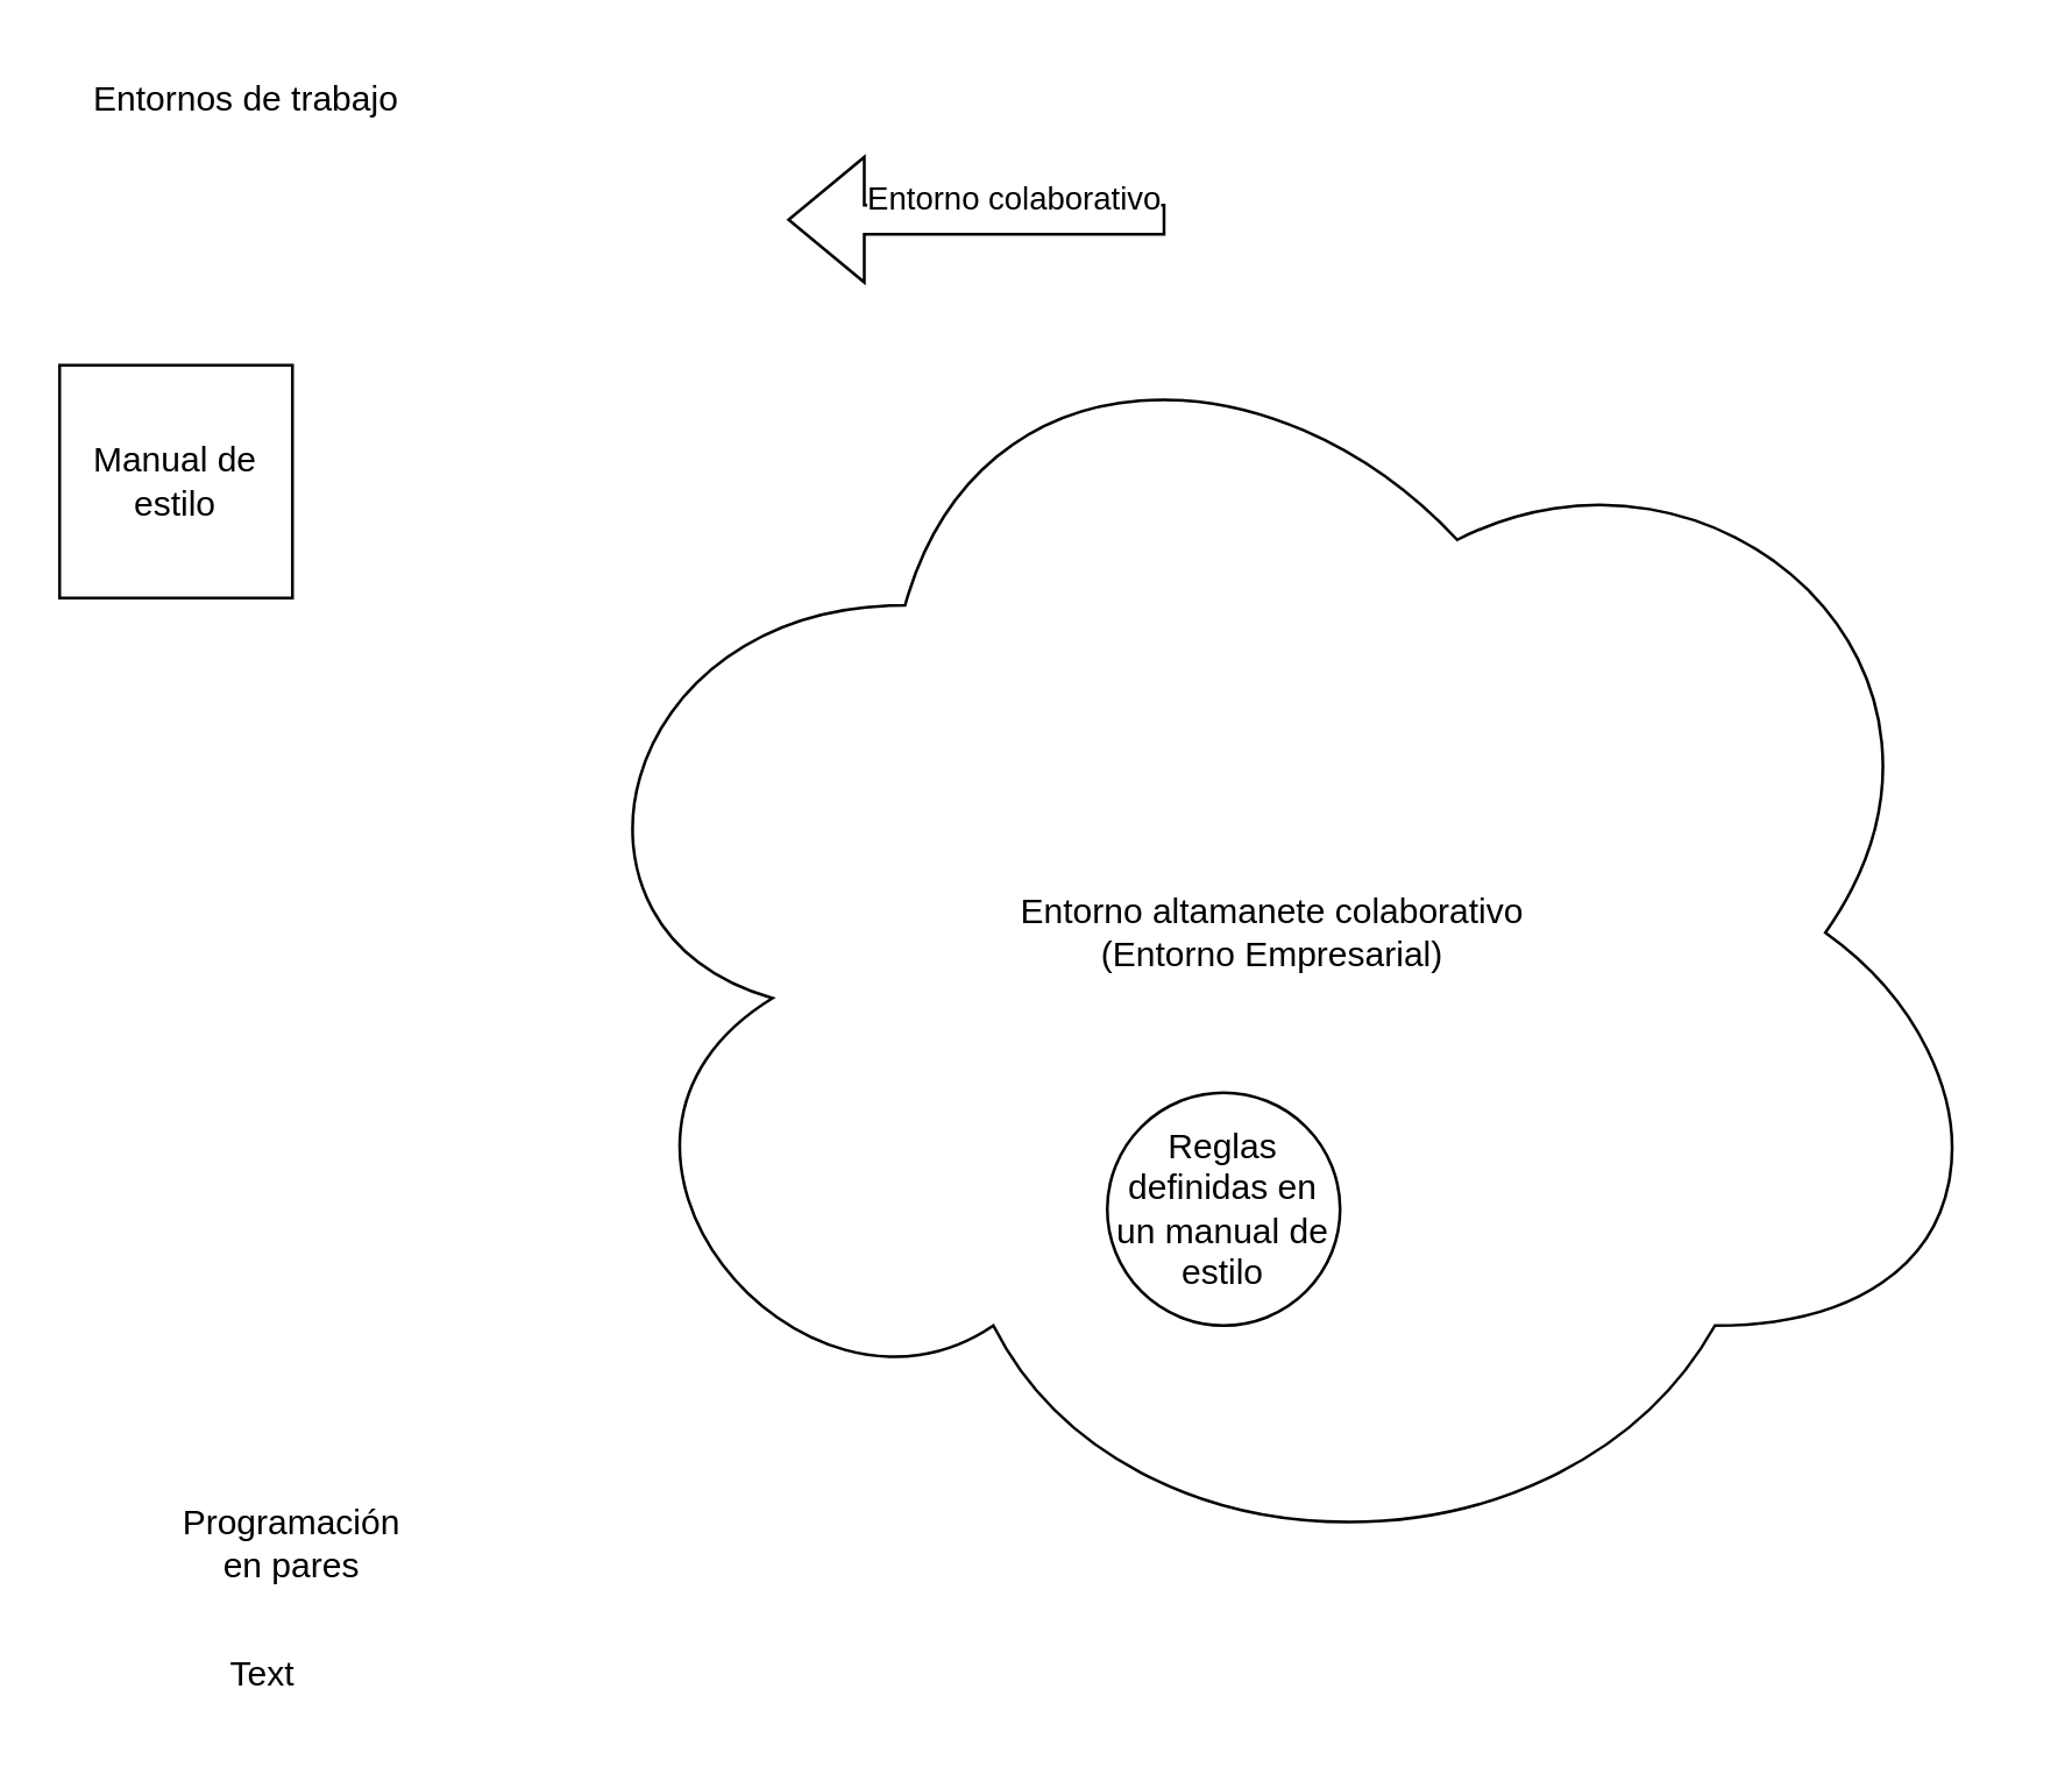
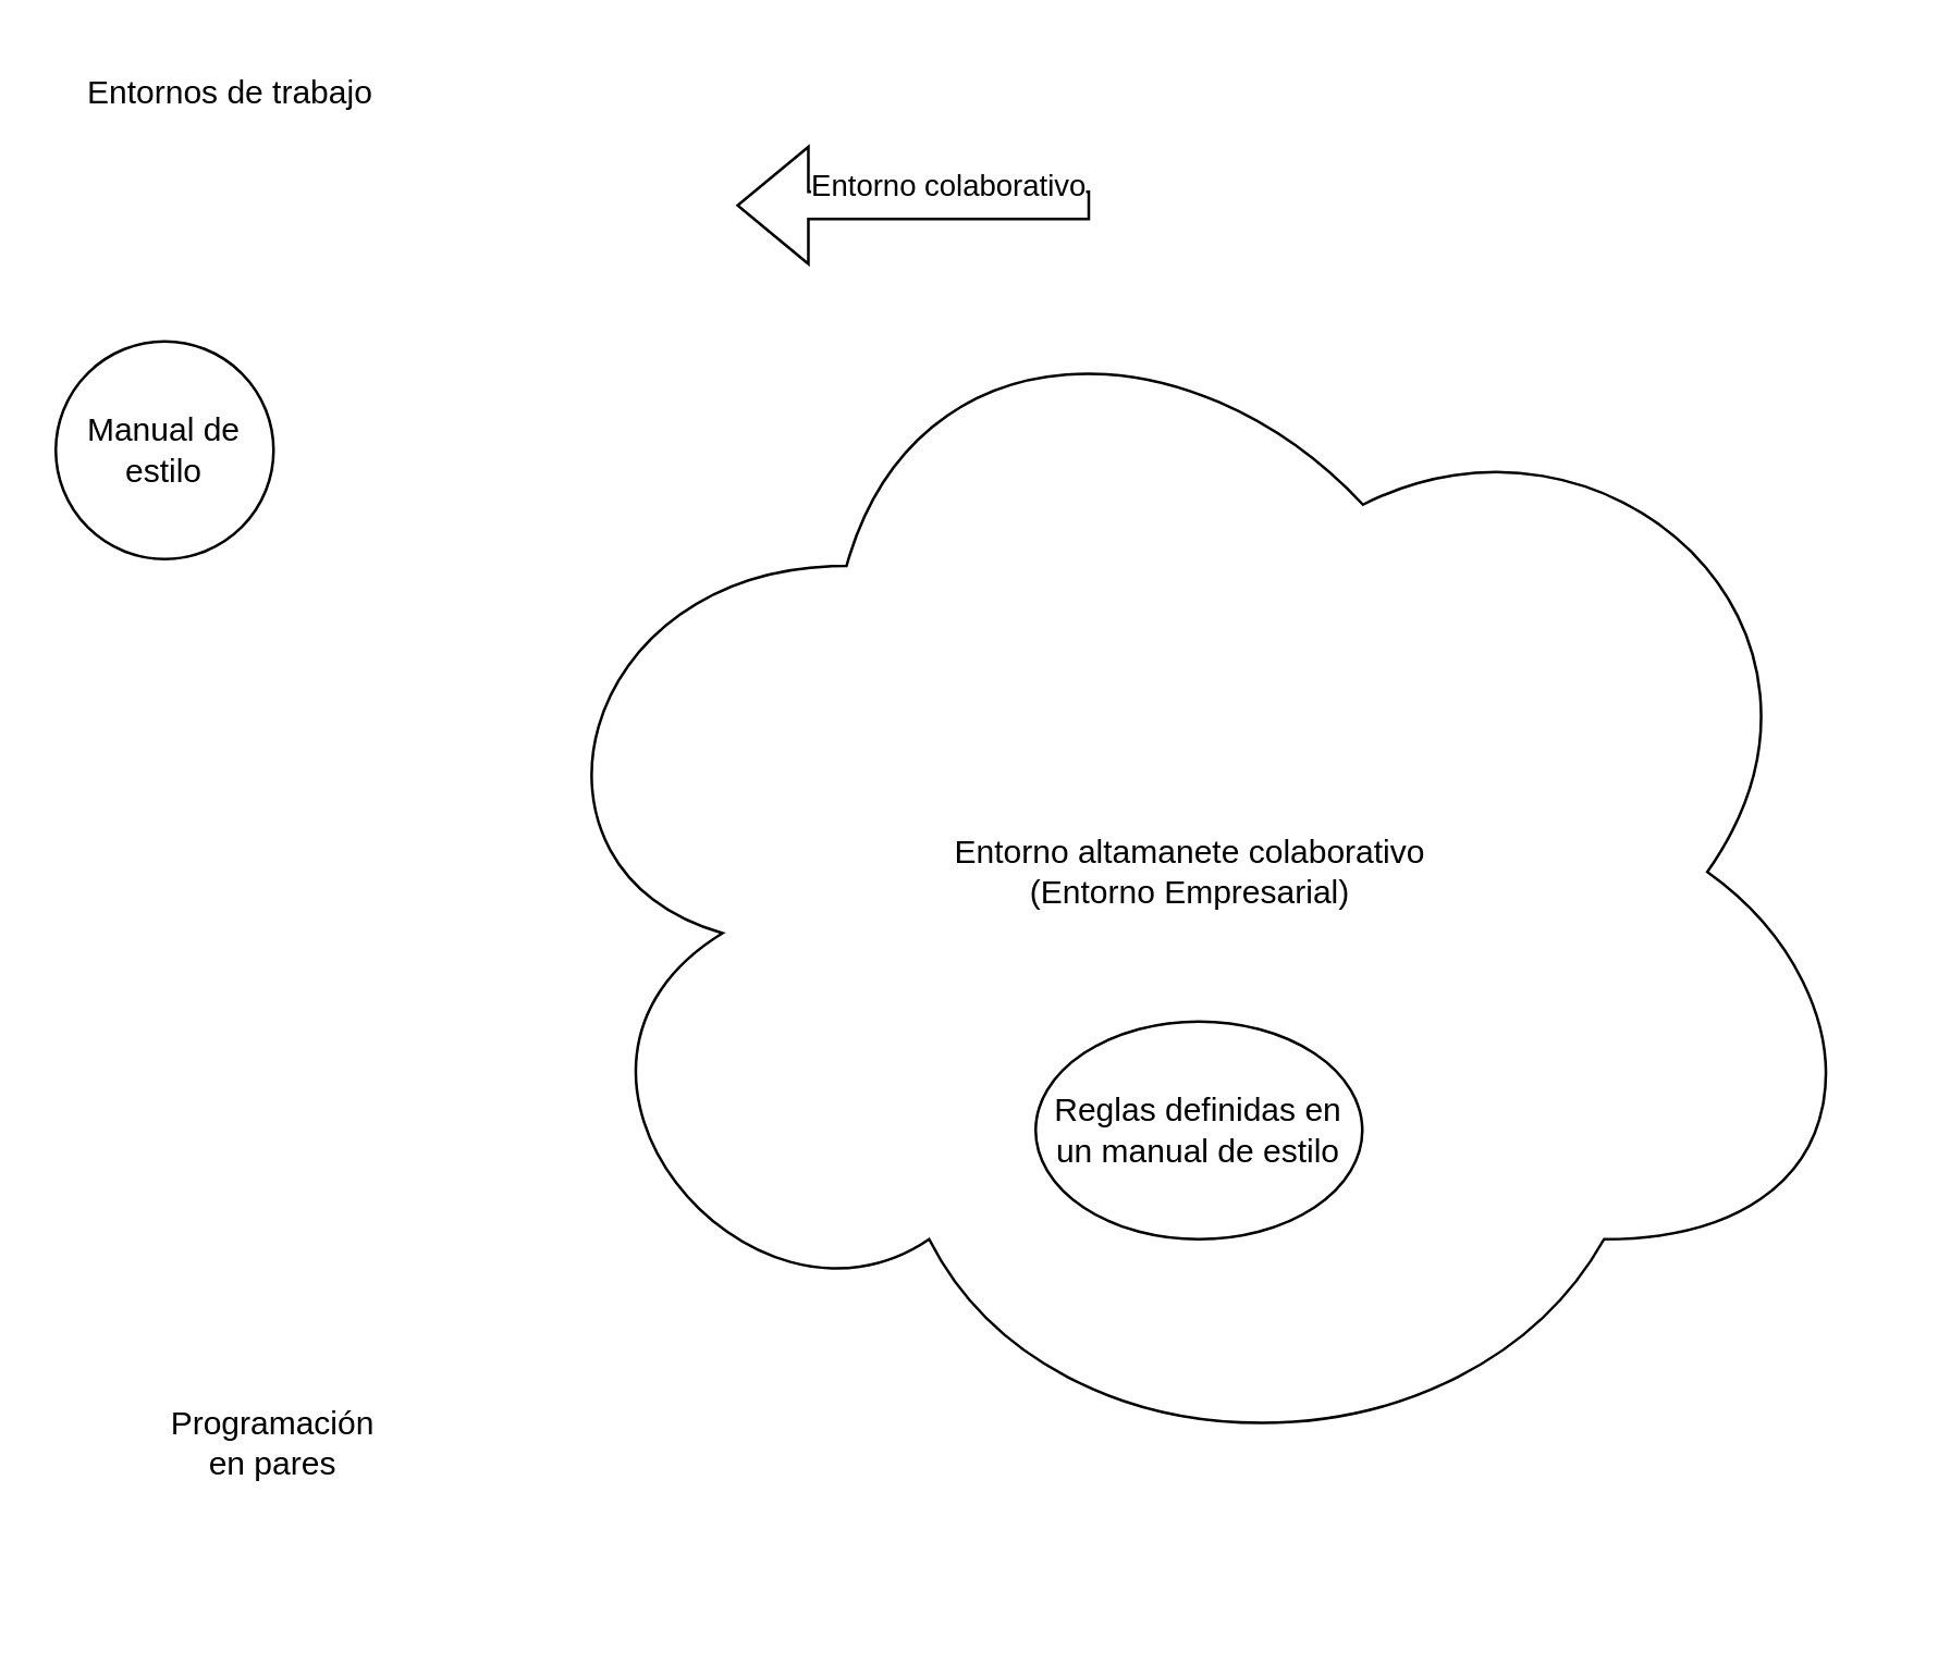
  <mxCell id="0" />
  <mxCell id="1" parent="0" />
  <mxCell id="2" value="Entornos de trabajo" style="text;whiteSpace=wrap;html=1;" vertex="1" parent="1"><mxGeometry x="30" y="20" width="120" height="30" as="geometry" /></mxCell>
  <mxCell id="3" value="" style="shape=flexArrow;endArrow=classic;html=1;rounded=0;endWidth=32;endSize=8.33;" edge="1" parent="1"><mxGeometry width="50" height="50" relative="1" as="geometry"><mxPoint x="400" y="75" as="sourcePoint" /><mxPoint x="270" y="75" as="targetPoint" /></mxGeometry></mxCell>
  <mxCell id="4" value="Entorno colaborativo" style="edgeLabel;html=1;align=center;verticalAlign=middle;resizable=0;points=[];" vertex="1" connectable="0" parent="3"><mxGeometry x="-0.185" y="-8" relative="1" as="geometry"><mxPoint as="offset" /></mxGeometry></mxCell>
- <mxCell id="5" value="Manual de estilo" style="whiteSpace=wrap;html=1;aspect=fixed;" vertex="1" parent="1"><mxGeometry x="20" y="125" width="80" height="80" as="geometry" /></mxCell>
+ <mxCell id="5" value="Manual de estilo" style="ellipse;whiteSpace=wrap;html=1;aspect=fixed;" vertex="1" parent="1"><mxGeometry x="20" y="125" width="80" height="80" as="geometry" /></mxCell>
  <mxCell id="6" value="Entorno altamanete colaborativo&lt;br&gt;(Entorno Empresarial)" style="ellipse;shape=cloud;whiteSpace=wrap;html=1;" vertex="1" parent="1"><mxGeometry x="184" y="95" width="506" height="450" as="geometry" /></mxCell>
- <mxCell id="7" value="Reglas definidas en un manual de estilo" style="ellipse;whiteSpace=wrap;html=1;aspect=fixed;" vertex="1" parent="1"><mxGeometry x="380" y="375" width="80" height="80" as="geometry" /></mxCell>
+ <mxCell id="7" value="Reglas definidas en un manual de estilo" style="ellipse;whiteSpace=wrap;html=1;aspect=fixed;" vertex="1" parent="1"><mxGeometry x="380" y="375" width="120" height="80" as="geometry" /></mxCell>
  <mxCell id="8" value="Programación en pares" style="text;html=1;strokeColor=none;fillColor=none;align=center;verticalAlign=middle;whiteSpace=wrap;rounded=0;" vertex="1" parent="1"><mxGeometry x="70" y="515" width="60" height="30" as="geometry" /></mxCell>
- <mxCell id="9" value="Text" style="text;html=1;strokeColor=none;fillColor=none;align=center;verticalAlign=middle;whiteSpace=wrap;rounded=0;" vertex="1" parent="1"><mxGeometry x="60" y="560" width="60" height="30" as="geometry" /></mxCell>
